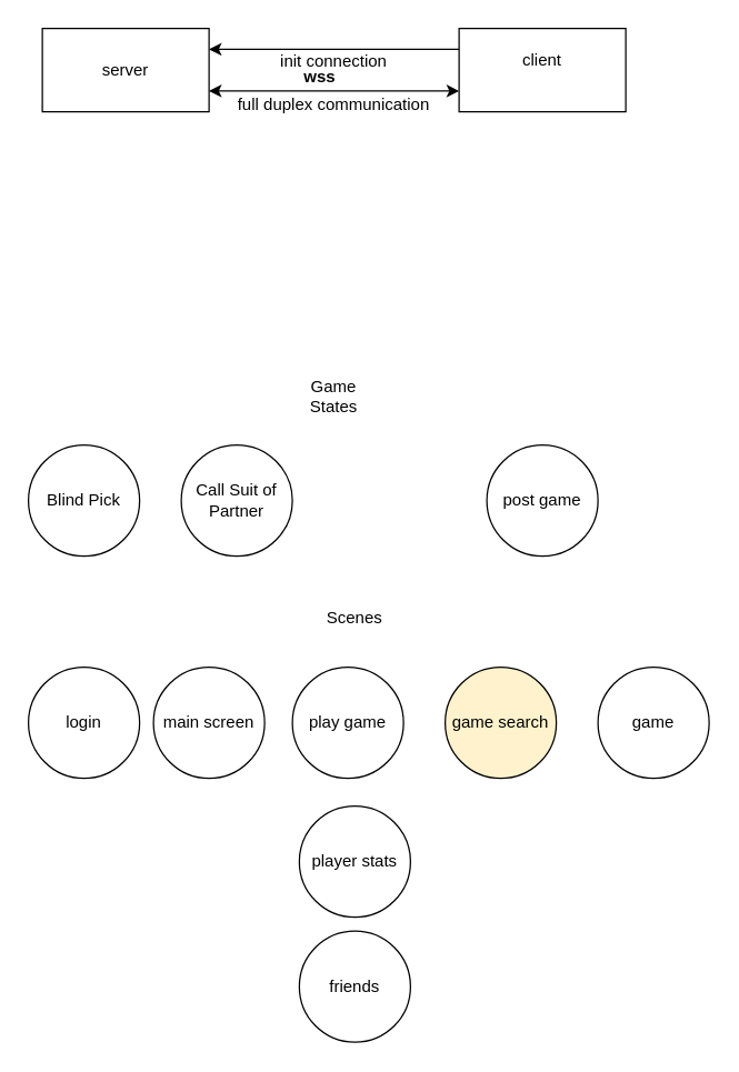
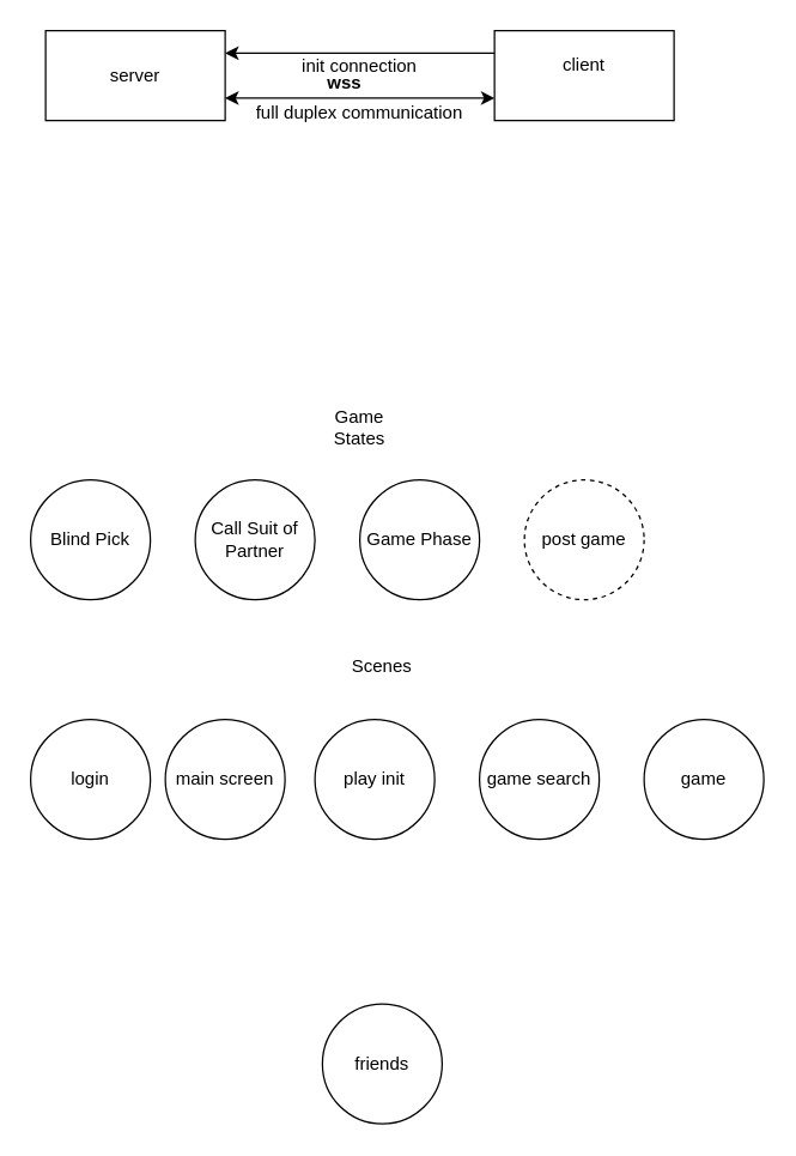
  <mxCell id="0" />
  <mxCell id="1" parent="0" />
  <mxCell id="2" value="server" style="rounded=0;whiteSpace=wrap;html=1;" vertex="1" parent="1"><mxGeometry x="30" y="20" width="120" height="60" as="geometry" /></mxCell>
  <mxCell id="3" value="&lt;div&gt;client&lt;/div&gt;&lt;div&gt;&lt;br&gt;&lt;/div&gt;" style="rounded=0;whiteSpace=wrap;html=1;" vertex="1" parent="1"><mxGeometry x="330" y="20" width="120" height="60" as="geometry" /></mxCell>
  <mxCell id="4" value="&lt;b&gt;wss&lt;/b&gt;" style="text;html=1;strokeColor=none;fillColor=none;align=center;verticalAlign=middle;whiteSpace=wrap;rounded=0;" vertex="1" parent="1"><mxGeometry x="180" y="45" width="100" height="20" as="geometry" /></mxCell>
  <mxCell id="5" value="Blind Pick" style="ellipse;whiteSpace=wrap;html=1;aspect=fixed;" vertex="1" parent="1"><mxGeometry x="20" y="320" width="80" height="80" as="geometry" /></mxCell>
  <mxCell id="6" value="Game States" style="text;html=1;strokeColor=none;fillColor=none;align=center;verticalAlign=middle;whiteSpace=wrap;rounded=0;" vertex="1" parent="1"><mxGeometry x="210" y="270" width="60" height="30" as="geometry" /></mxCell>
  <mxCell id="7" value="Call Suit of Partner" style="ellipse;whiteSpace=wrap;html=1;aspect=fixed;" vertex="1" parent="1"><mxGeometry x="130" y="320" width="80" height="80" as="geometry" /></mxCell>
- <mxCell id="8" value="post game" style="ellipse;whiteSpace=wrap;html=1;aspect=fixed;" vertex="1" parent="1"><mxGeometry x="350" y="320" width="80" height="80" as="geometry" /></mxCell>
+ <mxCell id="8" value="post game" style="ellipse;whiteSpace=wrap;html=1;aspect=fixed;dashed=1;" vertex="1" parent="1"><mxGeometry x="350" y="320" width="80" height="80" as="geometry" /></mxCell>
+ <mxCell id="9" value="Game Phase" style="ellipse;whiteSpace=wrap;html=1;aspect=fixed;" vertex="1" parent="1"><mxGeometry x="240" y="320" width="80" height="80" as="geometry" /></mxCell>
  <mxCell id="10" value="" style="group" vertex="1" connectable="0" parent="1"><mxGeometry x="20" y="420" width="490" height="330" as="geometry" /></mxCell>
  <mxCell id="11" value="&lt;div&gt;Scenes&lt;/div&gt;" style="text;html=1;strokeColor=none;fillColor=none;align=center;verticalAlign=middle;whiteSpace=wrap;rounded=0;" vertex="1" parent="10"><mxGeometry x="185" width="100" height="50" as="geometry" /></mxCell>
  <mxCell id="12" value="login" style="ellipse;whiteSpace=wrap;html=1;aspect=fixed;" vertex="1" parent="10"><mxGeometry y="60" width="80" height="80" as="geometry" /></mxCell>
- <mxCell id="13" value="play game" style="ellipse;whiteSpace=wrap;html=1;aspect=fixed;" vertex="1" parent="10"><mxGeometry x="190" y="60" width="80" height="80" as="geometry" /></mxCell>
- <mxCell id="14" value="player stats" style="ellipse;whiteSpace=wrap;html=1;aspect=fixed;" vertex="1" parent="10"><mxGeometry x="195" y="160" width="80" height="80" as="geometry" /></mxCell>
+ <mxCell id="13" value="play init" style="ellipse;whiteSpace=wrap;html=1;aspect=fixed;" vertex="1" parent="10"><mxGeometry x="190" y="60" width="80" height="80" as="geometry" /></mxCell>
  <mxCell id="15" value="friends" style="ellipse;whiteSpace=wrap;html=1;aspect=fixed;" vertex="1" parent="10"><mxGeometry x="195" y="250" width="80" height="80" as="geometry" /></mxCell>
- <mxCell id="16" value="game search" style="ellipse;whiteSpace=wrap;html=1;aspect=fixed;fillColor=#fff2cc;" vertex="1" parent="10"><mxGeometry x="300" y="60" width="80" height="80" as="geometry" /></mxCell>
+ <mxCell id="16" value="game search" style="ellipse;whiteSpace=wrap;html=1;aspect=fixed;" vertex="1" parent="10"><mxGeometry x="300" y="60" width="80" height="80" as="geometry" /></mxCell>
  <mxCell id="17" value="game" style="ellipse;whiteSpace=wrap;html=1;aspect=fixed;" vertex="1" parent="10"><mxGeometry x="410" y="60" width="80" height="80" as="geometry" /></mxCell>
  <mxCell id="18" value="main screen" style="ellipse;whiteSpace=wrap;html=1;aspect=fixed;" vertex="1" parent="10"><mxGeometry x="90" y="60" width="80" height="80" as="geometry" /></mxCell>
  <mxCell id="19" value="init connection" style="text;html=1;strokeColor=none;fillColor=none;align=center;verticalAlign=middle;whiteSpace=wrap;rounded=0;" vertex="1" parent="1"><mxGeometry x="190" y="34" width="100" height="20" as="geometry" /></mxCell>
  <mxCell id="20" value="full duplex communication" style="text;html=1;strokeColor=none;fillColor=none;align=center;verticalAlign=middle;whiteSpace=wrap;rounded=0;" vertex="1" parent="1"><mxGeometry x="165" y="65" width="150" height="20" as="geometry" /></mxCell>
  <mxCell id="21" value="" style="endArrow=classic;html=1;entryX=1;entryY=0.25;entryDx=0;entryDy=0;exitX=0;exitY=0.25;exitDx=0;exitDy=0;" edge="1" parent="1" source="3" target="2"><mxGeometry width="50" height="50" relative="1" as="geometry"><mxPoint x="300" y="150" as="sourcePoint" /><mxPoint x="350" y="100" as="targetPoint" /></mxGeometry></mxCell>
  <mxCell id="22" value="" style="endArrow=classic;startArrow=classic;html=1;entryX=0;entryY=0.75;entryDx=0;entryDy=0;exitX=1;exitY=0.75;exitDx=0;exitDy=0;" edge="1" parent="1" source="2" target="3"><mxGeometry width="50" height="50" relative="1" as="geometry"><mxPoint x="240" y="150" as="sourcePoint" /><mxPoint x="290" y="100" as="targetPoint" /></mxGeometry></mxCell>
